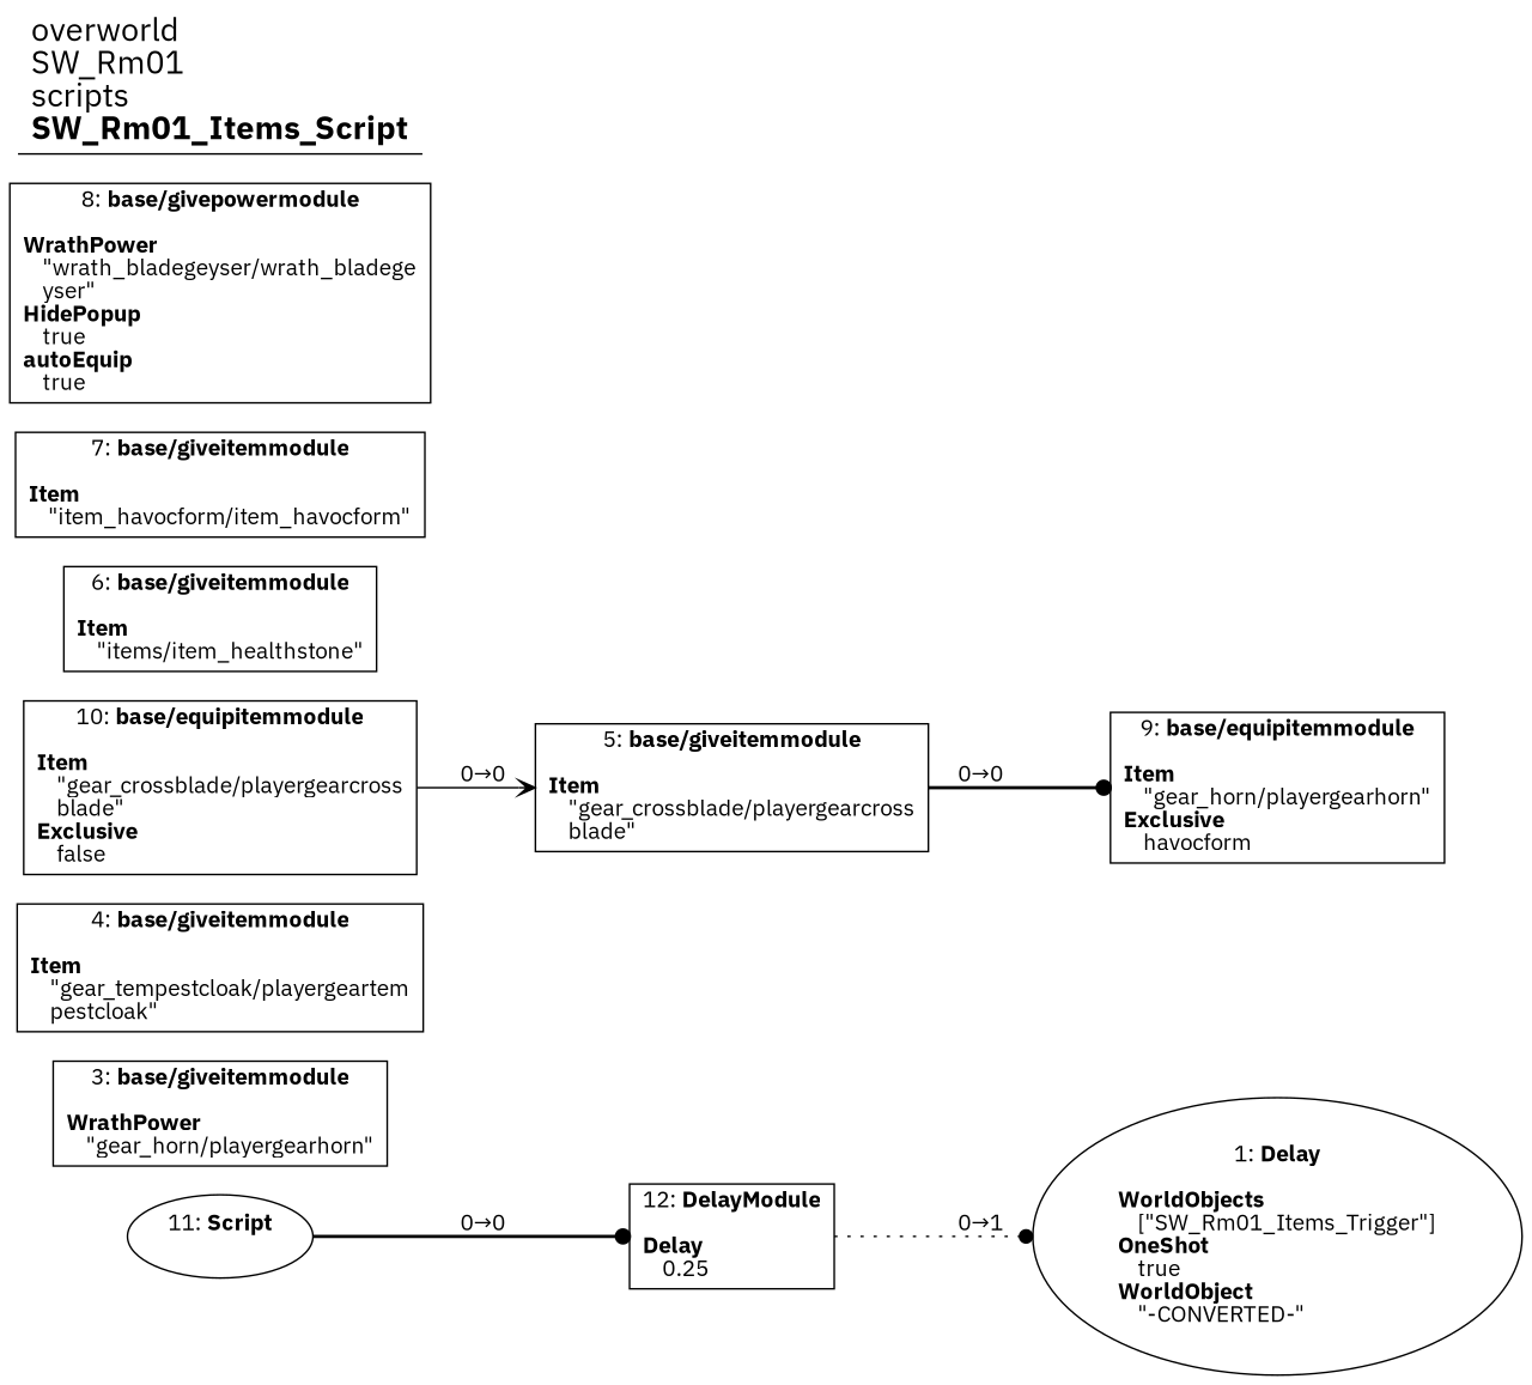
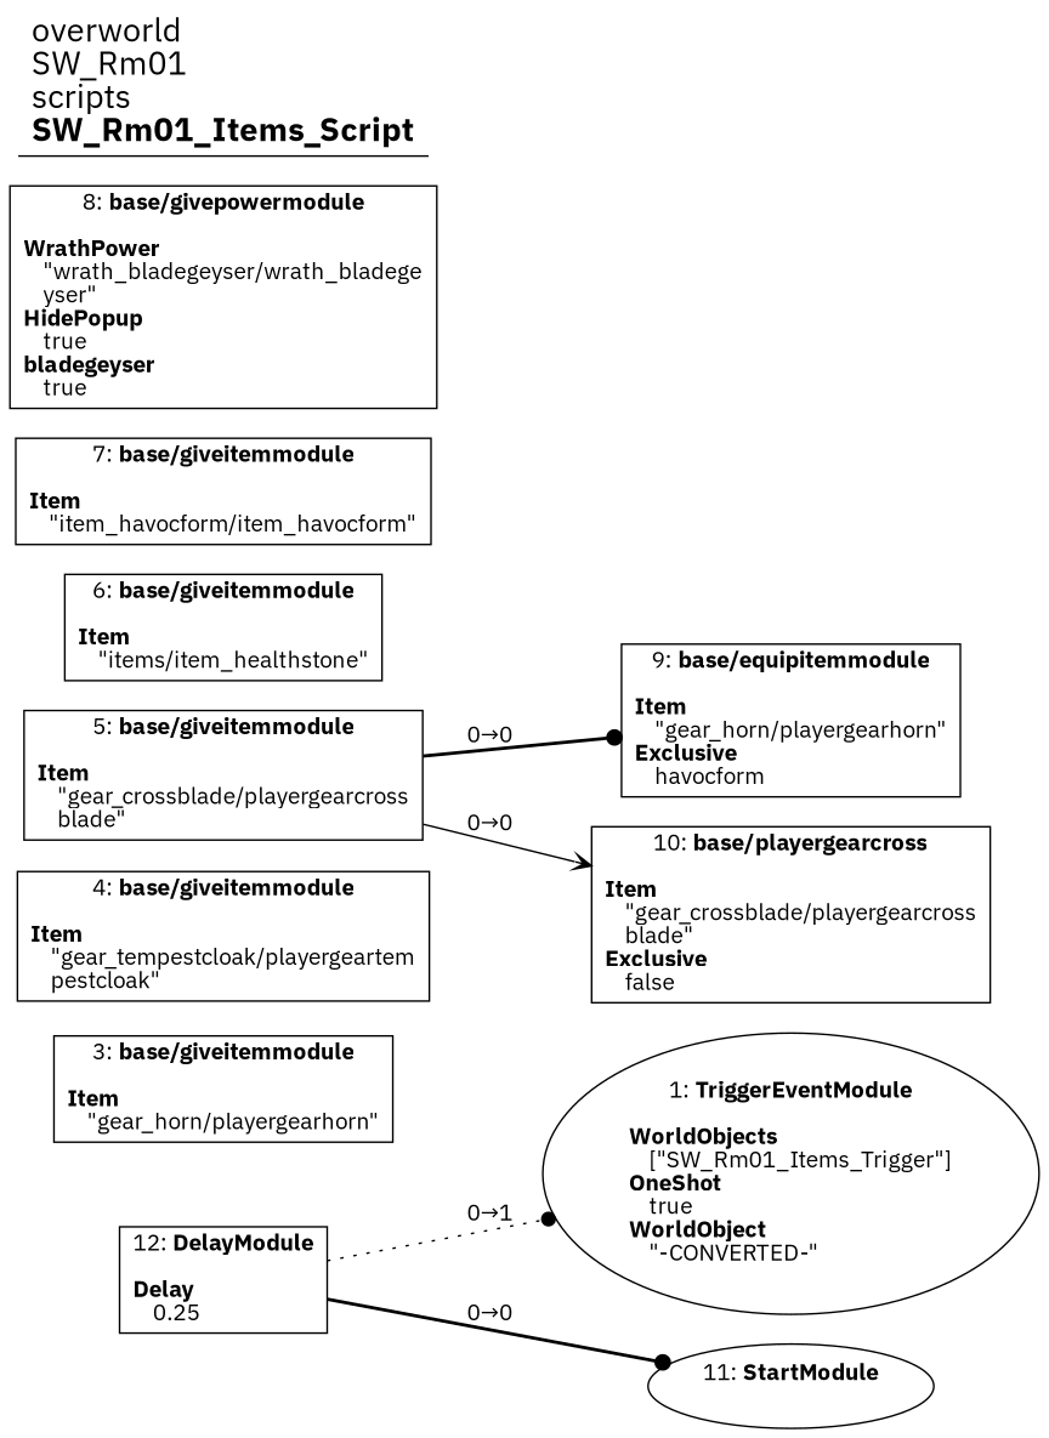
  digraph {
    fontname="IBM Plex Sans"
    rankdir=LR
    splines=spline
    node [fontname="IBM Plex Sans" shape=box]
    edge [arrowhead=dot fontname="IBM Plex Sans" style=bold]
-   n1 [label=<1: <b>Delay</b><br/><br/><b>WorldObjects</b><br align="left"/>    [&quot;SW_Rm01_Items_Trigger&quot;]<br align="left"/><b>OneShot</b><br align="left"/>    true<br align="left"/><b>WorldObject</b><br align="left"/>    &quot;-CONVERTED-&quot;<br align="left"/>> shape=oval]
-   n2 [label=<3: <b>base/giveitemmodule</b><br/><br/><b>WrathPower</b><br align="left"/>    &quot;gear_horn/playergearhorn&quot;<br align="left"/>>]
+   n1 [label=<1: <b>TriggerEventModule</b><br/><br/><b>WorldObjects</b><br align="left"/>    [&quot;SW_Rm01_Items_Trigger&quot;]<br align="left"/><b>OneShot</b><br align="left"/>    true<br align="left"/><b>WorldObject</b><br align="left"/>    &quot;-CONVERTED-&quot;<br align="left"/>> shape=oval]
+   n2 [label=<3: <b>base/giveitemmodule</b><br/><br/><b>Item</b><br align="left"/>    &quot;gear_horn/playergearhorn&quot;<br align="left"/>>]
    n3 [label=<4: <b>base/giveitemmodule</b><br/><br/><b>Item</b><br align="left"/>    &quot;gear_tempestcloak/playergeartem<br align="left"/>    pestcloak&quot;<br align="left"/>>]
    n4 [label=<5: <b>base/giveitemmodule</b><br/><br/><b>Item</b><br align="left"/>    &quot;gear_crossblade/playergearcross<br align="left"/>    blade&quot;<br align="left"/>>]
    n5 [label=<9: <b>base/equipitemmodule</b><br/><br/><b>Item</b><br align="left"/>    &quot;gear_horn/playergearhorn&quot;<br align="left"/><b>Exclusive</b><br align="left"/>    havocform<br align="left"/>>]
-   n6 [label=<10: <b>base/equipitemmodule</b><br/><br/><b>Item</b><br align="left"/>    &quot;gear_crossblade/playergearcross<br align="left"/>    blade&quot;<br align="left"/><b>Exclusive</b><br align="left"/>    false<br align="left"/>>]
+   n6 [label=<10: <b>base/playergearcross</b><br/><br/><b>Item</b><br align="left"/>    &quot;gear_crossblade/playergearcross<br align="left"/>    blade&quot;<br align="left"/><b>Exclusive</b><br align="left"/>    false<br align="left"/>>]
    n7 [label=<6: <b>base/giveitemmodule</b><br/><br/><b>Item</b><br align="left"/>    &quot;items/item_healthstone&quot;<br align="left"/>>]
    n8 [label=<7: <b>base/giveitemmodule</b><br/><br/><b>Item</b><br align="left"/>    &quot;item_havocform/item_havocform&quot;<br align="left"/>>]
-   n9 [label=<8: <b>base/givepowermodule</b><br/><br/><b>WrathPower</b><br align="left"/>    &quot;wrath_bladegeyser/wrath_bladege<br align="left"/>    yser&quot;<br align="left"/><b>HidePopup</b><br align="left"/>    true<br align="left"/><b>autoEquip</b><br align="left"/>    true<br align="left"/>>]
-   n10 [label=<11: <b>Script</b><br/><br/>> shape=oval]
+   n9 [label=<8: <b>base/givepowermodule</b><br/><br/><b>WrathPower</b><br align="left"/>    &quot;wrath_bladegeyser/wrath_bladege<br align="left"/>    yser&quot;<br align="left"/><b>HidePopup</b><br align="left"/>    true<br align="left"/><b>bladegeyser</b><br align="left"/>    true<br align="left"/>>]
+   n10 [label=<11: <b>StartModule</b><br/><br/>> shape=oval]
    n11 [label=<12: <b>DelayModule</b><br/><br/><b>Delay</b><br align="left"/>    0.25<br align="left"/>>]
    n12 [label=<<font point-size="20">overworld<br align="left"/>SW_Rm01<br align="left"/>scripts<br align="left"/><b>SW_Rm01_Items_Script</b><br align="left"/></font>> shape=underline]
    n4 -> n5 [label="0→0"]
-   n6 -> n4 [arrowhead=vee label="0→0" style=solid]
-   n10 -> n11 [label="0→0"]
+   n4 -> n6 [arrowhead=vee label="0→0" style=solid]
+   n11 -> n10 [label="0→0"]
    n11 -> n1 [label="0→1" style=dotted]
  }
